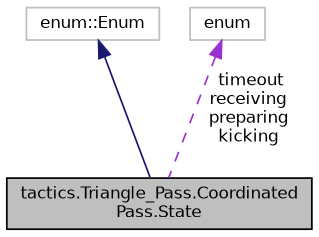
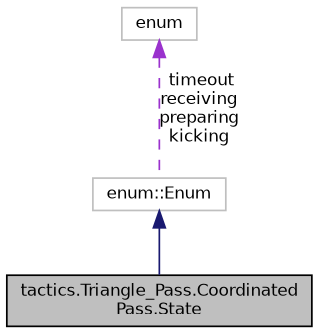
  digraph {
    node [color=grey75 fillcolor=white fontname=Helvetica fontsize=10 shape=record style=filled]
    edge [dir=back fontname=Helvetica fontsize=10 labelfontname=Helvetica labelfontsize=10]
    n1 [color=black fillcolor=grey75 fontcolor=black height=0.2 label="tactics.Triangle_Pass.Coordinated\lPass.State" width=0.4]
    n2 [height=0.2 label="enum::Enum" width=0.4]
    n3 [height=0.2 label=enum width=0.4]
    n2 -> n1 [color=midnightblue style=solid]
-   n3 -> n1 [color=darkorchid3 label=" timeout\nreceiving\npreparing\nkicking" style=dashed]
+   n3 -> n2 [color=darkorchid3 label=" timeout\nreceiving\npreparing\nkicking" style=dashed]
  }
